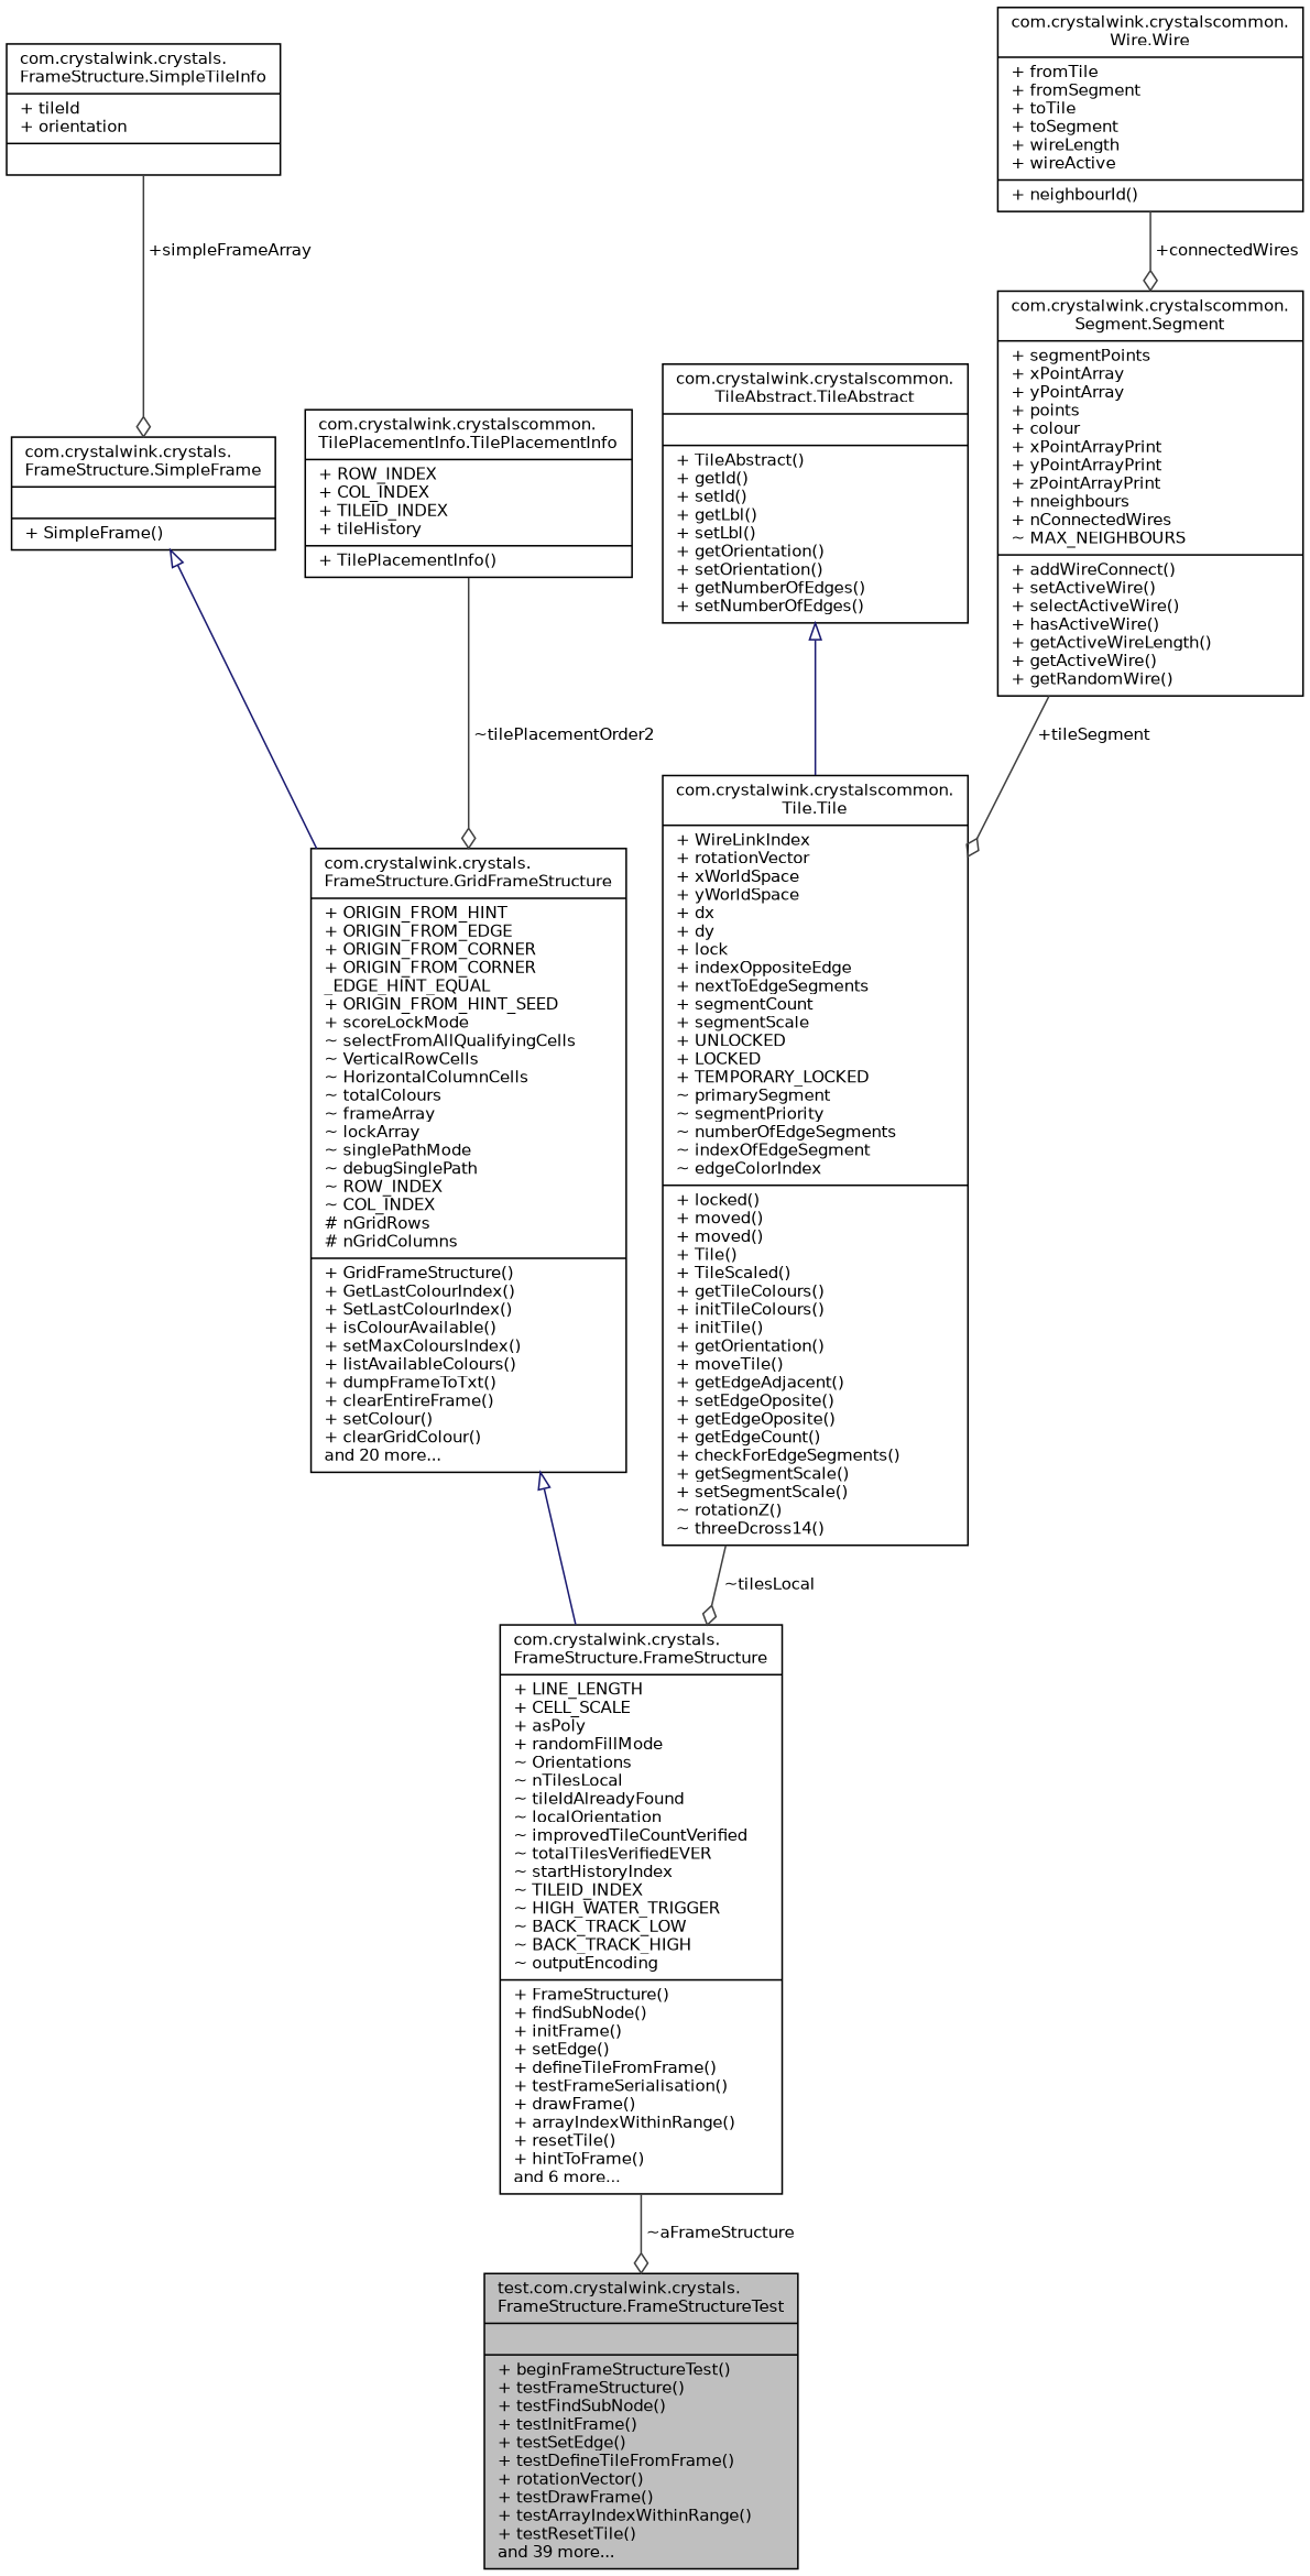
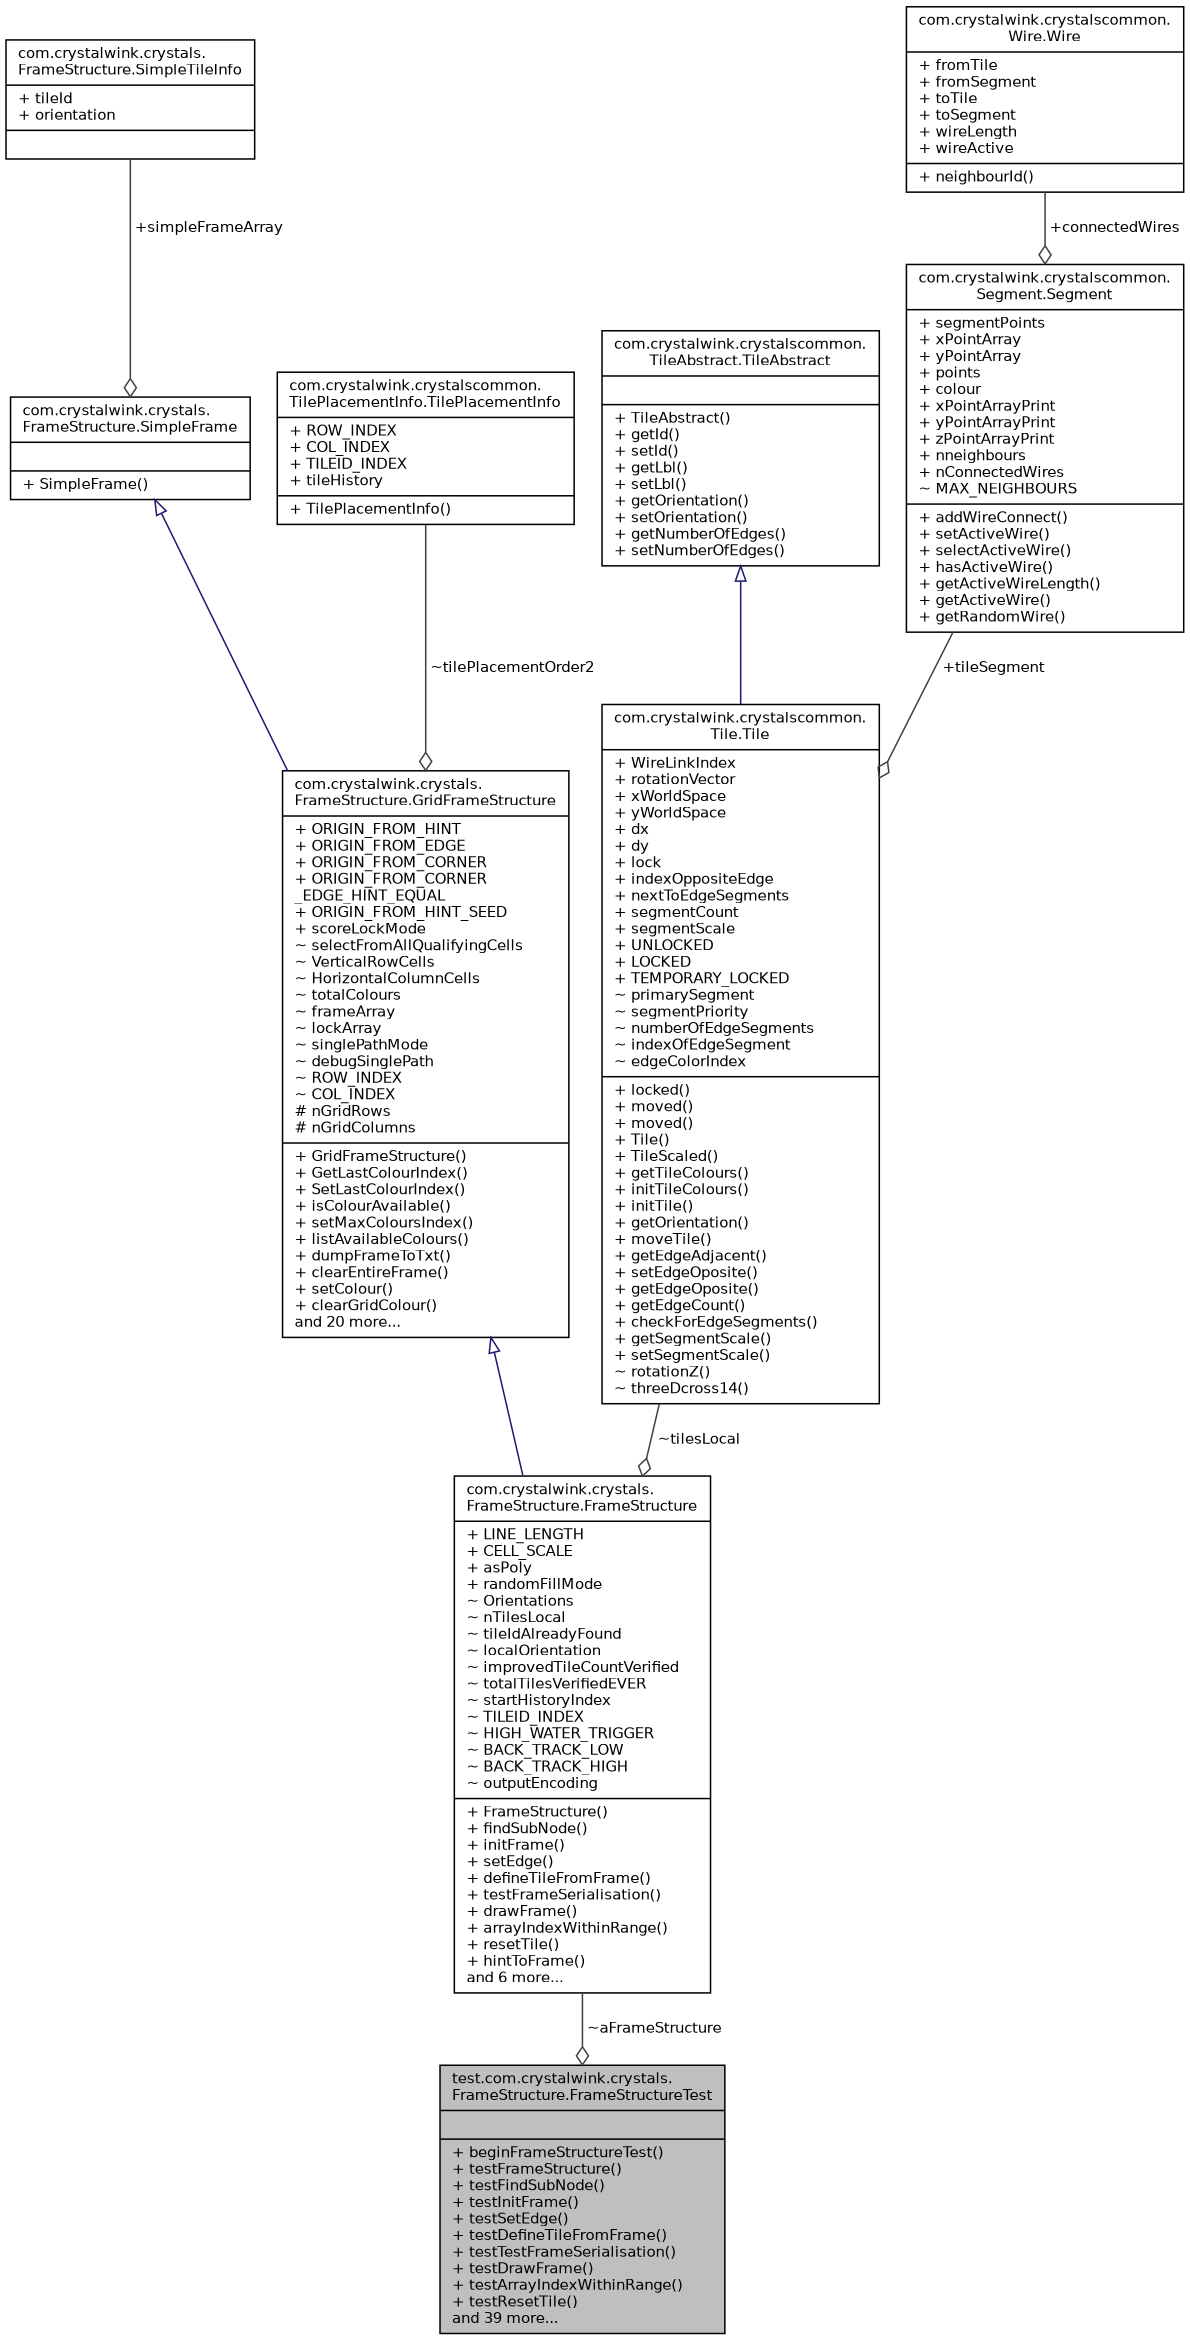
  digraph {
    node [color=black fillcolor=white fontname=Helvetica fontsize=10 shape=record style=filled]
    edge [arrowhead=odiamond color=grey25 fontname=Helvetica fontsize=10 labelfontname=Helvetica labelfontsize=10 style=solid]
-   n1 [fillcolor=grey75 fontcolor=black height=0.2 label="{test.com.crystalwink.crystals.\lFrameStructure.FrameStructureTest\n||+ beginFrameStructureTest()\l+ testFrameStructure()\l+ testFindSubNode()\l+ testInitFrame()\l+ testSetEdge()\l+ testDefineTileFromFrame()\l+ rotationVector()\l+ testDrawFrame()\l+ testArrayIndexWithinRange()\l+ testResetTile()\land 39 more...\l}" width=0.4]
+   n1 [fillcolor=grey75 fontcolor=black height=0.2 label="{test.com.crystalwink.crystals.\lFrameStructure.FrameStructureTest\n||+ beginFrameStructureTest()\l+ testFrameStructure()\l+ testFindSubNode()\l+ testInitFrame()\l+ testSetEdge()\l+ testDefineTileFromFrame()\l+ testTestFrameSerialisation()\l+ testDrawFrame()\l+ testArrayIndexWithinRange()\l+ testResetTile()\land 39 more...\l}" width=0.4]
    n2 [height=0.2 label="{com.crystalwink.crystals.\lFrameStructure.FrameStructure\n|+ LINE_LENGTH\l+ CELL_SCALE\l+ asPoly\l+ randomFillMode\l~ Orientations\l~ nTilesLocal\l~ tileIdAlreadyFound\l~ localOrientation\l~ improvedTileCountVerified\l~ totalTilesVerifiedEVER\l~ startHistoryIndex\l~ TILEID_INDEX\l~ HIGH_WATER_TRIGGER\l~ BACK_TRACK_LOW\l~ BACK_TRACK_HIGH\l~ outputEncoding\l|+ FrameStructure()\l+ findSubNode()\l+ initFrame()\l+ setEdge()\l+ defineTileFromFrame()\l+ testFrameSerialisation()\l+ drawFrame()\l+ arrayIndexWithinRange()\l+ resetTile()\l+ hintToFrame()\land 6 more...\l}" width=0.4]
    n3 [height=0.2 label="{com.crystalwink.crystals.\lFrameStructure.GridFrameStructure\n|+ ORIGIN_FROM_HINT\l+ ORIGIN_FROM_EDGE\l+ ORIGIN_FROM_CORNER\l+ ORIGIN_FROM_CORNER\l_EDGE_HINT_EQUAL\l+ ORIGIN_FROM_HINT_SEED\l+ scoreLockMode\l~ selectFromAllQualifyingCells\l~ VerticalRowCells\l~ HorizontalColumnCells\l~ totalColours\l~ frameArray\l~ lockArray\l~ singlePathMode\l~ debugSinglePath\l~ ROW_INDEX\l~ COL_INDEX\l# nGridRows\l# nGridColumns\l|+ GridFrameStructure()\l+ GetLastColourIndex()\l+ SetLastColourIndex()\l+ isColourAvailable()\l+ setMaxColoursIndex()\l+ listAvailableColours()\l+ dumpFrameToTxt()\l+ clearEntireFrame()\l+ setColour()\l+ clearGridColour()\land 20 more...\l}" width=0.4]
    n4 [height=0.2 label="{com.crystalwink.crystals.\lFrameStructure.SimpleFrame\n||+ SimpleFrame()\l}" width=0.4]
    n5 [height=0.2 label="{com.crystalwink.crystals.\lFrameStructure.SimpleTileInfo\n|+ tileId\l+ orientation\l|}" width=0.4]
    n6 [height=0.2 label="{com.crystalwink.crystalscommon.\lTilePlacementInfo.TilePlacementInfo\n|+ ROW_INDEX\l+ COL_INDEX\l+ TILEID_INDEX\l+ tileHistory\l|+ TilePlacementInfo()\l}" width=0.4]
    n7 [height=0.2 label="{com.crystalwink.crystalscommon.\lTile.Tile\n|+ WireLinkIndex\l+ rotationVector\l+ xWorldSpace\l+ yWorldSpace\l+ dx\l+ dy\l+ lock\l+ indexOppositeEdge\l+ nextToEdgeSegments\l+ segmentCount\l+ segmentScale\l+ UNLOCKED\l+ LOCKED\l+ TEMPORARY_LOCKED\l~ primarySegment\l~ segmentPriority\l~ numberOfEdgeSegments\l~ indexOfEdgeSegment\l~ edgeColorIndex\l|+ locked()\l+ moved()\l+ moved()\l+ Tile()\l+ TileScaled()\l+ getTileColours()\l+ initTileColours()\l+ initTile()\l+ getOrientation()\l+ moveTile()\l+ getEdgeAdjacent()\l+ setEdgeOposite()\l+ getEdgeOposite()\l+ getEdgeCount()\l+ checkForEdgeSegments()\l+ getSegmentScale()\l+ setSegmentScale()\l~ rotationZ()\l~ threeDcross14()\l}" width=0.4]
    n8 [height=0.2 label="{com.crystalwink.crystalscommon.\lTileAbstract.TileAbstract\n||+ TileAbstract()\l+ getId()\l+ setId()\l+ getLbl()\l+ setLbl()\l+ getOrientation()\l+ setOrientation()\l+ getNumberOfEdges()\l+ setNumberOfEdges()\l}" width=0.4]
    n9 [height=0.2 label="{com.crystalwink.crystalscommon.\lSegment.Segment\n|+ segmentPoints\l+ xPointArray\l+ yPointArray\l+ points\l+ colour\l+ xPointArrayPrint\l+ yPointArrayPrint\l+ zPointArrayPrint\l+ nneighbours\l+ nConnectedWires\l~ MAX_NEIGHBOURS\l|+ addWireConnect()\l+ setActiveWire()\l+ selectActiveWire()\l+ hasActiveWire()\l+ getActiveWireLength()\l+ getActiveWire()\l+ getRandomWire()\l}" width=0.4]
    n10 [height=0.2 label="{com.crystalwink.crystalscommon.\lWire.Wire\n|+ fromTile\l+ fromSegment\l+ toTile\l+ toSegment\l+ wireLength\l+ wireActive\l|+ neighbourId()\l}" width=0.4]
    n2 -> n1 [label=" ~aFrameStructure"]
    n3 -> n2 [arrowtail=onormal color=midnightblue dir=back arrowhead=""]
    n4 -> n3 [arrowtail=onormal color=midnightblue dir=back arrowhead=""]
    n5 -> n4 [label=" +simpleFrameArray"]
    n6 -> n3 [label=" ~tilePlacementOrder2"]
    n7 -> n2 [label=" ~tilesLocal"]
    n8 -> n7 [arrowtail=onormal color=midnightblue dir=back arrowhead=""]
    n9 -> n7 [label=" +tileSegment"]
    n10 -> n9 [label=" +connectedWires"]
  }
